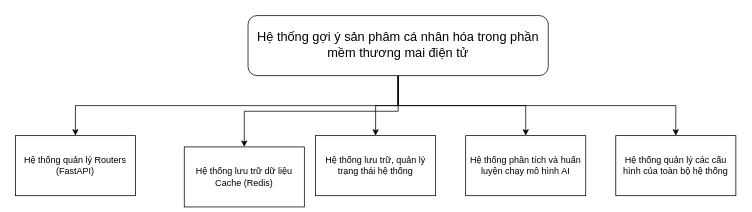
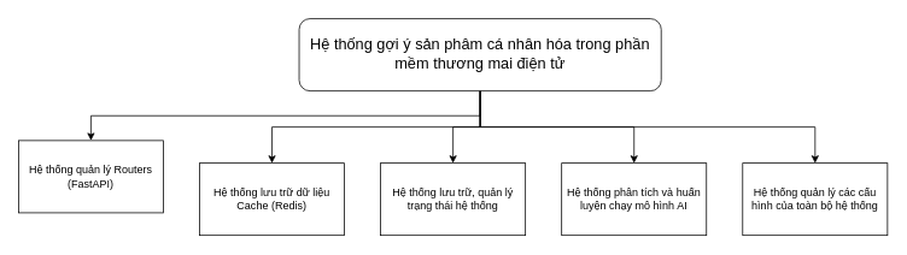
  <mxCell id="0" />
  <mxCell id="1" parent="0" />
  <mxCell id="2" style="edgeStyle=orthogonalEdgeStyle;rounded=0;orthogonalLoop=1;jettySize=auto;html=1;exitX=0.5;exitY=1;exitDx=0;exitDy=0;entryX=0.5;entryY=0;entryDx=0;entryDy=0;" parent="1" source="7" target="8" edge="1"><mxGeometry relative="1" as="geometry" /></mxCell>
  <mxCell id="3" style="edgeStyle=orthogonalEdgeStyle;rounded=0;orthogonalLoop=1;jettySize=auto;html=1;exitX=0.5;exitY=1;exitDx=0;exitDy=0;entryX=0.5;entryY=0;entryDx=0;entryDy=0;" parent="1" source="7" target="9" edge="1"><mxGeometry relative="1" as="geometry" /></mxCell>
  <mxCell id="4" style="edgeStyle=orthogonalEdgeStyle;rounded=0;orthogonalLoop=1;jettySize=auto;html=1;exitX=0.5;exitY=1;exitDx=0;exitDy=0;entryX=0.5;entryY=0;entryDx=0;entryDy=0;" parent="1" source="7" target="10" edge="1"><mxGeometry relative="1" as="geometry" /></mxCell>
  <mxCell id="5" style="edgeStyle=orthogonalEdgeStyle;rounded=0;orthogonalLoop=1;jettySize=auto;html=1;exitX=0.5;exitY=1;exitDx=0;exitDy=0;entryX=0.5;entryY=0;entryDx=0;entryDy=0;" parent="1" source="7" target="11" edge="1"><mxGeometry relative="1" as="geometry" /></mxCell>
  <mxCell id="6" style="edgeStyle=orthogonalEdgeStyle;rounded=0;orthogonalLoop=1;jettySize=auto;html=1;exitX=0.5;exitY=1;exitDx=0;exitDy=0;entryX=0.5;entryY=0;entryDx=0;entryDy=0;" parent="1" source="7" target="12" edge="1"><mxGeometry relative="1" as="geometry" /></mxCell>
  <mxCell id="7" value="&lt;font style=&quot;font-size: 17px;&quot;&gt;Hệ thống gợi ý sản phâm cá nhân hóa trong phần mềm thương mai điện tử&lt;/font&gt;" style="rounded=1;whiteSpace=wrap;html=1;" parent="1" vertex="1"><mxGeometry x="330" y="20" width="400" height="80" as="geometry" /></mxCell>
- <mxCell id="8" value="Hệ thống quản lý Routers&lt;div&gt;(FastAPI)&lt;/div&gt;" style="rounded=0;whiteSpace=wrap;html=1;" parent="1" vertex="1"><mxGeometry x="20" y="180" width="160" height="80" as="geometry" /></mxCell>
- <mxCell id="9" value="Hệ thống lưu trữ dữ liệu&lt;div&gt;Cache (Redis)&lt;/div&gt;" style="rounded=0;whiteSpace=wrap;html=1;" parent="1" vertex="1"><mxGeometry x="245" y="195" width="160" height="80" as="geometry" /></mxCell>
+ <mxCell id="8" value="Hệ thống quản lý Routers&lt;div&gt;(FastAPI)&lt;/div&gt;" style="rounded=0;whiteSpace=wrap;html=1;" parent="1" vertex="1"><mxGeometry x="20" y="155" width="160" height="80" as="geometry" /></mxCell>
+ <mxCell id="9" value="Hệ thống lưu trữ dữ liệu&lt;div&gt;Cache (Redis)&lt;/div&gt;" style="rounded=0;whiteSpace=wrap;html=1;" parent="1" vertex="1"><mxGeometry x="220" y="180" width="160" height="80" as="geometry" /></mxCell>
  <mxCell id="10" value="Hệ thống lưu trữ, quản lý&lt;div&gt;trạng thái hệ thống&lt;/div&gt;" style="rounded=0;whiteSpace=wrap;html=1;" parent="1" vertex="1"><mxGeometry x="420" y="180" width="160" height="80" as="geometry" /></mxCell>
  <mxCell id="11" value="Hệ thống phân tích và huấn luyện chạy mô hình AI" style="rounded=0;whiteSpace=wrap;html=1;" parent="1" vertex="1"><mxGeometry x="620" y="180" width="160" height="80" as="geometry" /></mxCell>
  <mxCell id="12" value="Hệ thống quản lý các cấu hình của toàn bộ hệ thống" style="rounded=0;whiteSpace=wrap;html=1;" parent="1" vertex="1"><mxGeometry x="820" y="180" width="160" height="80" as="geometry" /></mxCell>
